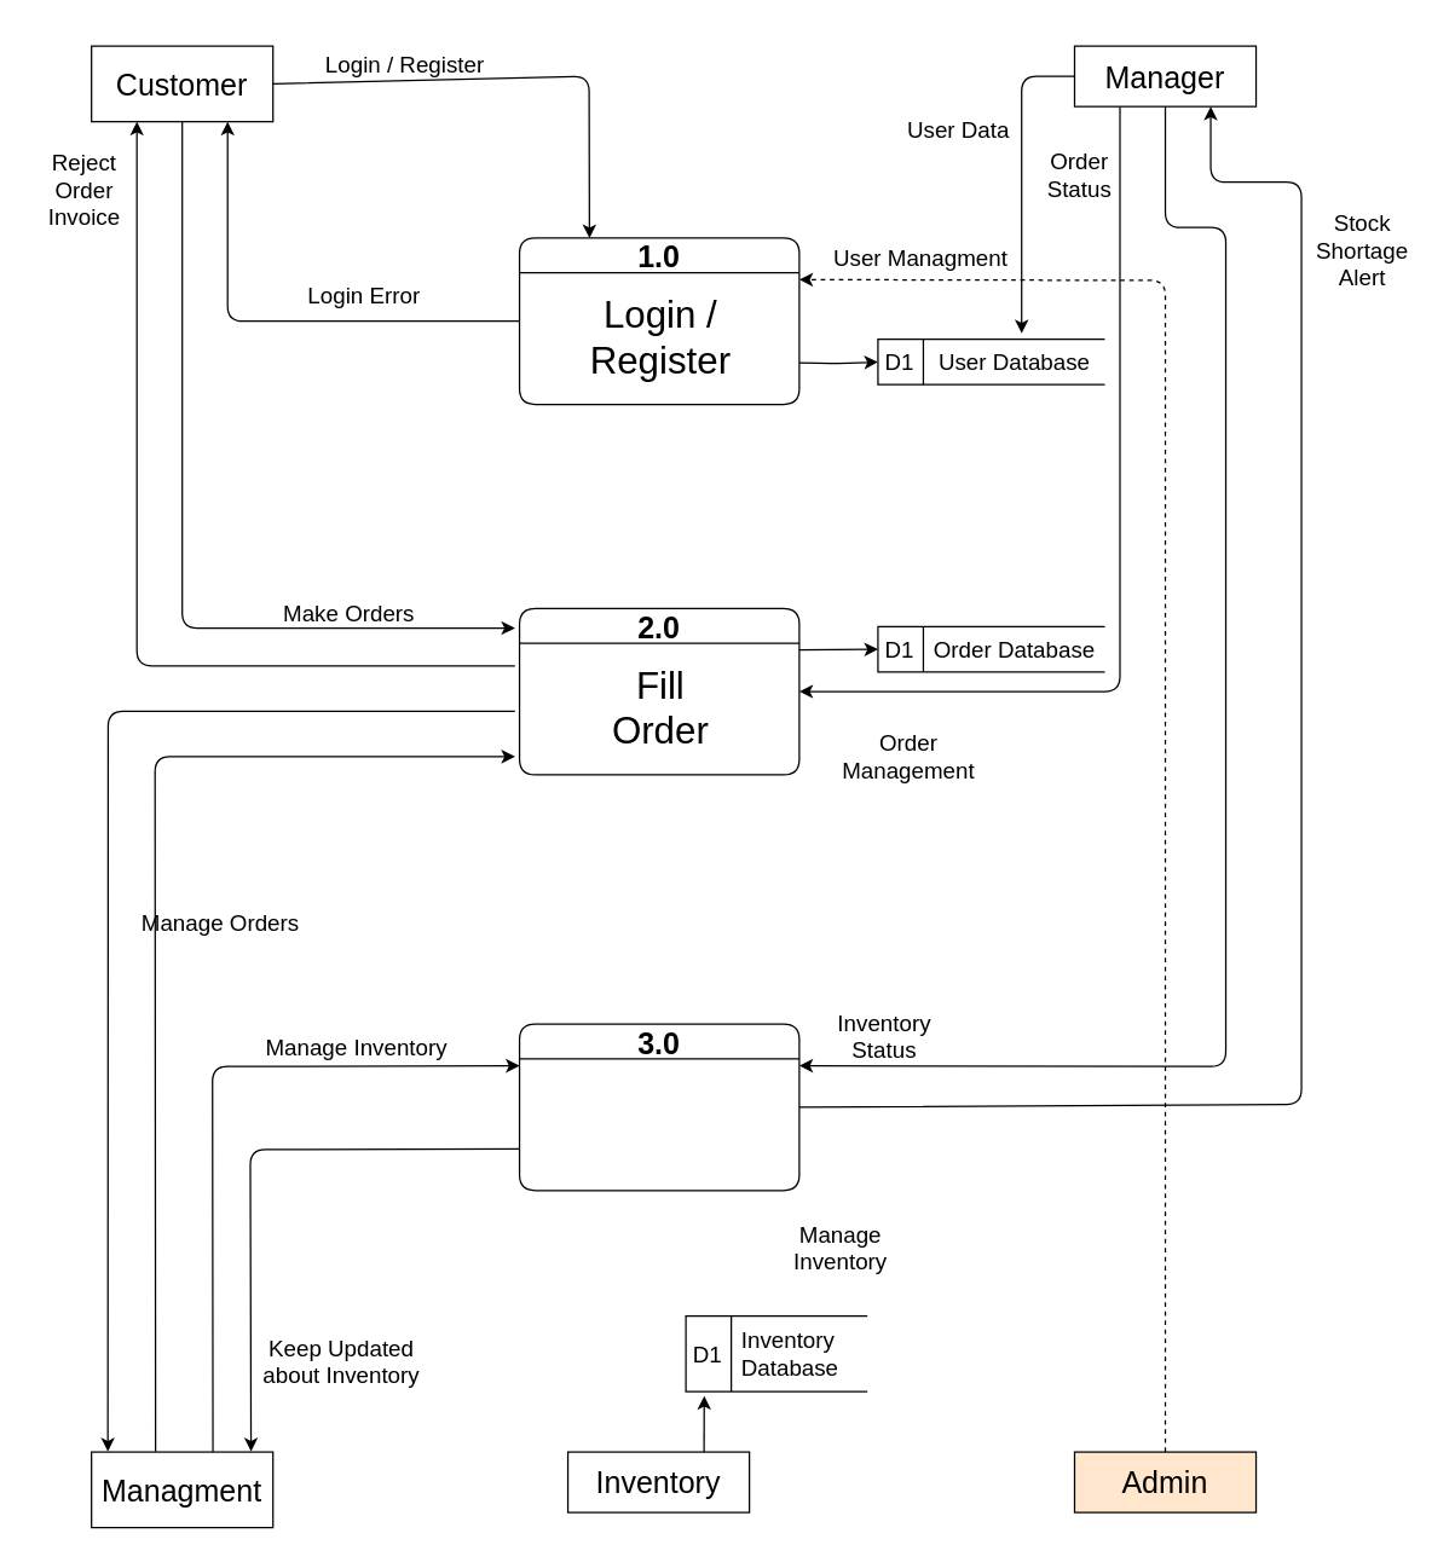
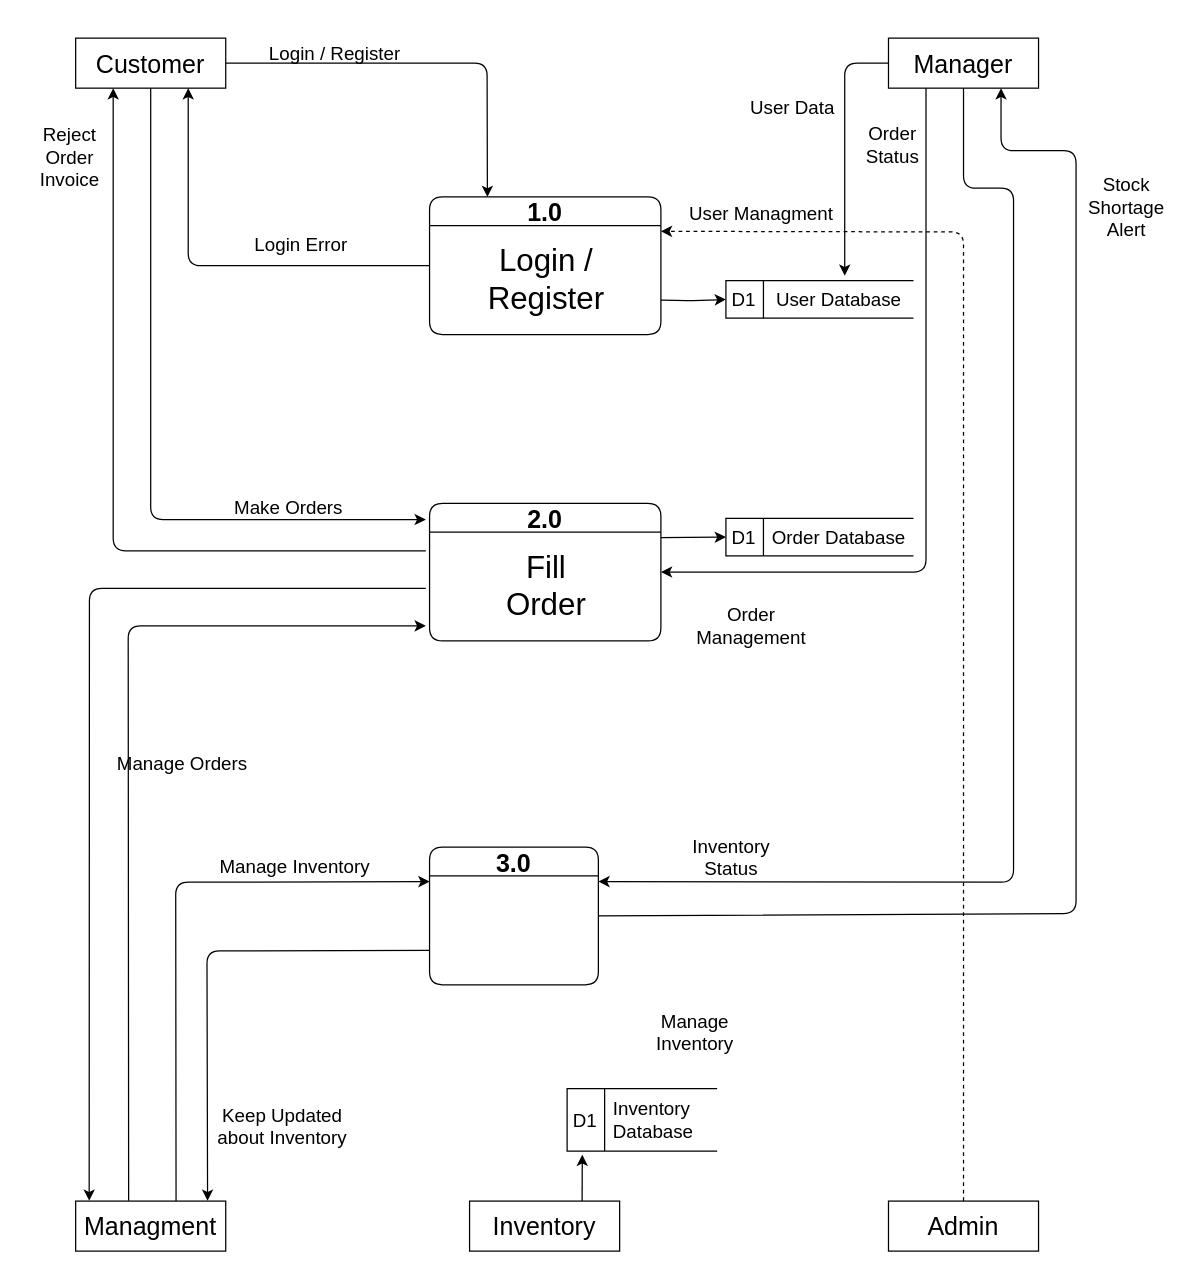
  <mxCell id="0" />
  <mxCell id="1" parent="0" />
  <mxCell id="2" style="edgeStyle=none;html=1;exitX=0.5;exitY=1;exitDx=0;exitDy=0;fontSize=15;" edge="1" parent="1" source="3"><mxGeometry relative="1" as="geometry"><mxPoint x="340" y="415" as="targetPoint" /><Array as="points"><mxPoint x="120" y="415" /></Array></mxGeometry></mxCell>
- <mxCell id="3" value="&lt;font style=&quot;font-size: 20px;&quot;&gt;Customer&lt;/font&gt;" style="rounded=0;whiteSpace=wrap;html=1;fontSize=14;" vertex="1" parent="1"><mxGeometry x="60" y="30" width="120" height="50" as="geometry" /></mxCell>
+ <mxCell id="3" value="&lt;font style=&quot;font-size: 20px;&quot;&gt;Customer&lt;/font&gt;" style="rounded=0;whiteSpace=wrap;html=1;fontSize=14;" vertex="1" parent="1"><mxGeometry x="60" y="30" width="120" height="40" as="geometry" /></mxCell>
  <mxCell id="4" style="edgeStyle=none;html=1;exitX=0.25;exitY=1;exitDx=0;exitDy=0;entryX=1;entryY=0.5;entryDx=0;entryDy=0;fontSize=15;" edge="1" parent="1" source="6" target="20"><mxGeometry relative="1" as="geometry"><Array as="points"><mxPoint x="740" y="457" /></Array></mxGeometry></mxCell>
  <mxCell id="5" style="edgeStyle=none;html=1;exitX=0.5;exitY=1;exitDx=0;exitDy=0;entryX=1;entryY=0.25;entryDx=0;entryDy=0;fontSize=15;" edge="1" parent="1" source="6" target="24"><mxGeometry relative="1" as="geometry"><Array as="points"><mxPoint x="770" y="150" /><mxPoint x="810" y="150" /><mxPoint x="810" y="705" /></Array></mxGeometry></mxCell>
  <mxCell id="6" value="&lt;div style=&quot;text-align: start;&quot;&gt;&lt;font style=&quot;background-color: initial; font-size: 20px;&quot;&gt;Manager&lt;/font&gt;&lt;span style=&quot;background-color: initial; color: rgba(0, 0, 0, 0); font-family: monospace; font-size: 0px; text-align: start;&quot;&gt;%3CmxGraphModel%3E%3Croot%3E%3CmxCell%20id%3D%220%22%2F%3E%3CmxCell%20id%3D%221%22%20parent%3D%220%22%2F%3E%3CmxCell%20id%3D%222%22%20value%3D%22%26lt%3Bfont%20style%3D%26quot%3Bfont-size%3A%2020px%3B%26quot%3B%26gt%3BCustomer%26lt%3B%2Ffont%26gt%3B%22%20style%3D%22rounded%3D0%3BwhiteSpace%3Dwrap%3Bhtml%3D1%3BfontSize%3D14%3B%22%20vertex%3D%221%22%20parent%3D%221%22%3E%3CmxGeometry%20x%3D%22130%22%20y%3D%2270%22%20width%3D%22120%22%20height%3D%2240%22%20as%3D%22geometry%22%2F%3E%3C%2FmxCell%3E%3C%2Froot%3E%3C%2FmxGraphModel%3E&lt;/span&gt;&lt;span style=&quot;background-color: initial; font-size: 0px;&quot;&gt;&lt;font face=&quot;monospace&quot; color=&quot;rgba(0, 0, 0, 0)&quot;&gt;https://music.youtube.com/watch?v=BXsjKvdEae4&amp;amp;si=lK1nP5Bo9hr5hulV&lt;/font&gt;&lt;/span&gt;&lt;/div&gt;" style="rounded=0;whiteSpace=wrap;html=1;fontSize=14;" vertex="1" parent="1"><mxGeometry x="710" y="30" width="120" height="40" as="geometry" /></mxCell>
  <mxCell id="7" style="edgeStyle=none;html=1;exitX=0.5;exitY=0;exitDx=0;exitDy=0;entryX=1;entryY=0.25;entryDx=0;entryDy=0;fontSize=15;dashed=1;" edge="1" parent="1" source="8" target="15"><mxGeometry relative="1" as="geometry"><Array as="points"><mxPoint x="770" y="185" /></Array></mxGeometry></mxCell>
- <mxCell id="8" value="&lt;div style=&quot;text-align: start;&quot;&gt;&lt;span style=&quot;font-size: 20px;&quot;&gt;Admin&lt;/span&gt;&lt;/div&gt;" style="rounded=0;whiteSpace=wrap;html=1;fontSize=14;fillColor=#ffe6cc;" vertex="1" parent="1"><mxGeometry x="710" y="960" width="120" height="40" as="geometry" /></mxCell>
+ <mxCell id="8" value="&lt;div style=&quot;text-align: start;&quot;&gt;&lt;span style=&quot;font-size: 20px;&quot;&gt;Admin&lt;/span&gt;&lt;/div&gt;" style="rounded=0;whiteSpace=wrap;html=1;fontSize=14;" vertex="1" parent="1"><mxGeometry x="710" y="960" width="120" height="40" as="geometry" /></mxCell>
  <mxCell id="9" style="edgeStyle=none;html=1;exitX=0.75;exitY=0;exitDx=0;exitDy=0;entryX=0.101;entryY=1.058;entryDx=0;entryDy=0;entryPerimeter=0;fontSize=15;" edge="1" parent="1" source="10" target="35"><mxGeometry relative="1" as="geometry" /></mxCell>
  <mxCell id="10" value="&lt;div style=&quot;text-align: start;&quot;&gt;&lt;span style=&quot;font-size: 20px;&quot;&gt;Inventory&lt;/span&gt;&lt;/div&gt;" style="rounded=0;whiteSpace=wrap;html=1;fontSize=14;" vertex="1" parent="1"><mxGeometry x="375" y="960" width="120" height="40" as="geometry" /></mxCell>
  <mxCell id="11" style="edgeStyle=none;html=1;exitX=0.353;exitY=-0.007;exitDx=0;exitDy=0;fontSize=15;exitPerimeter=0;" edge="1" parent="1" source="13"><mxGeometry relative="1" as="geometry"><mxPoint x="340" y="500" as="targetPoint" /><Array as="points"><mxPoint x="102" y="500" /></Array></mxGeometry></mxCell>
  <mxCell id="12" style="edgeStyle=none;html=1;entryX=0;entryY=0.25;entryDx=0;entryDy=0;fontSize=15;exitX=0.669;exitY=0.024;exitDx=0;exitDy=0;exitPerimeter=0;" edge="1" parent="1" source="13" target="24"><mxGeometry relative="1" as="geometry"><Array as="points"><mxPoint x="140" y="705" /></Array></mxGeometry></mxCell>
- <mxCell id="13" value="&lt;div style=&quot;text-align: start;&quot;&gt;&lt;span style=&quot;font-size: 20px;&quot;&gt;Managment&lt;/span&gt;&lt;/div&gt;" style="rounded=0;whiteSpace=wrap;html=1;fontSize=14;" vertex="1" parent="1"><mxGeometry x="60" y="960" width="120" height="50" as="geometry" /></mxCell>
+ <mxCell id="13" value="&lt;div style=&quot;text-align: start;&quot;&gt;&lt;span style=&quot;font-size: 20px;&quot;&gt;Managment&lt;/span&gt;&lt;/div&gt;" style="rounded=0;whiteSpace=wrap;html=1;fontSize=14;" vertex="1" parent="1"><mxGeometry x="60" y="960" width="120" height="40" as="geometry" /></mxCell>
  <mxCell id="14" style="edgeStyle=none;html=1;exitX=1;exitY=0.75;exitDx=0;exitDy=0;entryX=0;entryY=0.5;entryDx=0;entryDy=0;fontSize=15;" edge="1" parent="1" source="15" target="31"><mxGeometry relative="1" as="geometry"><Array as="points"><mxPoint x="550" y="240" /></Array></mxGeometry></mxCell>
  <mxCell id="15" value="&lt;font style=&quot;font-size: 20px;&quot;&gt;1.0&lt;/font&gt;" style="swimlane;whiteSpace=wrap;html=1;rounded=1;fontSize=15;" vertex="1" parent="1"><mxGeometry x="343" y="157" width="185" height="110" as="geometry" /></mxCell>
  <mxCell id="16" value="Login /&lt;br&gt;Register" style="text;html=1;align=center;verticalAlign=middle;resizable=0;points=[];autosize=1;strokeColor=none;fillColor=none;fontSize=25;" vertex="1" parent="15"><mxGeometry x="32.5" y="30" width="120" height="70" as="geometry" /></mxCell>
  <mxCell id="17" style="edgeStyle=none;html=1;entryX=0.25;entryY=1;entryDx=0;entryDy=0;fontSize=15;" edge="1" parent="1" target="3"><mxGeometry relative="1" as="geometry"><mxPoint x="340" y="440" as="sourcePoint" /><Array as="points"><mxPoint x="90" y="440" /></Array></mxGeometry></mxCell>
  <mxCell id="18" style="edgeStyle=none;html=1;entryX=0.09;entryY=-0.007;entryDx=0;entryDy=0;entryPerimeter=0;fontSize=15;" edge="1" parent="1" target="13"><mxGeometry relative="1" as="geometry"><mxPoint x="340" y="470" as="sourcePoint" /><Array as="points"><mxPoint x="71" y="470" /></Array></mxGeometry></mxCell>
  <mxCell id="19" style="edgeStyle=none;html=1;exitX=1;exitY=0.25;exitDx=0;exitDy=0;entryX=0;entryY=0.5;entryDx=0;entryDy=0;fontSize=15;" edge="1" parent="1" source="20" target="33"><mxGeometry relative="1" as="geometry" /></mxCell>
  <mxCell id="20" value="&lt;font style=&quot;font-size: 20px;&quot;&gt;2.0&lt;/font&gt;" style="swimlane;whiteSpace=wrap;html=1;rounded=1;fontSize=15;" vertex="1" parent="1"><mxGeometry x="343" y="402" width="185" height="110" as="geometry" /></mxCell>
  <mxCell id="21" value="Fill&lt;br&gt;Order" style="text;html=1;align=center;verticalAlign=middle;resizable=0;points=[];autosize=1;strokeColor=none;fillColor=none;fontSize=25;" vertex="1" parent="20"><mxGeometry x="47.5" y="30" width="90" height="70" as="geometry" /></mxCell>
  <mxCell id="22" style="edgeStyle=none;html=1;exitX=0;exitY=0.75;exitDx=0;exitDy=0;entryX=0.879;entryY=-0.007;entryDx=0;entryDy=0;entryPerimeter=0;fontSize=15;" edge="1" parent="1" source="24" target="13"><mxGeometry relative="1" as="geometry"><Array as="points"><mxPoint x="165" y="760" /></Array></mxGeometry></mxCell>
  <mxCell id="23" style="edgeStyle=none;html=1;exitX=1;exitY=0.5;exitDx=0;exitDy=0;entryX=0.75;entryY=1;entryDx=0;entryDy=0;fontSize=15;" edge="1" parent="1" source="24" target="6"><mxGeometry relative="1" as="geometry"><Array as="points"><mxPoint x="860" y="730" /><mxPoint x="860" y="120" /><mxPoint x="800" y="120" /></Array></mxGeometry></mxCell>
- <mxCell id="24" value="&lt;font style=&quot;font-size: 20px;&quot;&gt;3.0&lt;/font&gt;" style="swimlane;whiteSpace=wrap;html=1;rounded=1;fontSize=15;" vertex="1" parent="1"><mxGeometry x="343" y="677" width="185" height="110" as="geometry" /></mxCell>
+ <mxCell id="24" value="&lt;font style=&quot;font-size: 20px;&quot;&gt;3.0&lt;/font&gt;" style="swimlane;whiteSpace=wrap;html=1;rounded=1;fontSize=15;" vertex="1" parent="1"><mxGeometry x="343" y="677" width="135" height="110" as="geometry" /></mxCell>
  <mxCell id="25" value="" style="endArrow=classic;html=1;fontSize=20;entryX=0.25;entryY=0;entryDx=0;entryDy=0;exitX=1;exitY=0.5;exitDx=0;exitDy=0;" edge="1" parent="1" source="3" target="15"><mxGeometry width="50" height="50" relative="1" as="geometry"><mxPoint x="530" y="300" as="sourcePoint" /><mxPoint x="580" y="250" as="targetPoint" /><Array as="points"><mxPoint x="389" y="50" /></Array></mxGeometry></mxCell>
  <mxCell id="26" value="&lt;font style=&quot;font-size: 15px;&quot;&gt;Login / Register&lt;/font&gt;" style="text;html=1;align=center;verticalAlign=middle;resizable=0;points=[];autosize=1;strokeColor=none;fillColor=none;fontSize=20;" vertex="1" parent="1"><mxGeometry x="202" y="20" width="130" height="40" as="geometry" /></mxCell>
  <mxCell id="27" value="" style="endArrow=classic;html=1;fontSize=15;exitX=0;exitY=0.5;exitDx=0;exitDy=0;" edge="1" parent="1" source="6"><mxGeometry width="50" height="50" relative="1" as="geometry"><mxPoint x="530" y="300" as="sourcePoint" /><mxPoint x="675" y="220" as="targetPoint" /><Array as="points"><mxPoint x="675" y="50" /></Array></mxGeometry></mxCell>
  <mxCell id="28" value="User Data" style="text;html=1;align=center;verticalAlign=middle;resizable=0;points=[];autosize=1;strokeColor=none;fillColor=none;fontSize=15;" vertex="1" parent="1"><mxGeometry x="588" y="70" width="90" height="30" as="geometry" /></mxCell>
  <mxCell id="29" value="" style="endArrow=classic;html=1;fontSize=15;entryX=0.75;entryY=1;entryDx=0;entryDy=0;exitX=0;exitY=0.5;exitDx=0;exitDy=0;" edge="1" parent="1" source="15" target="3"><mxGeometry width="50" height="50" relative="1" as="geometry"><mxPoint x="530" y="300" as="sourcePoint" /><mxPoint x="580" y="250" as="targetPoint" /><Array as="points"><mxPoint x="150" y="212" /></Array></mxGeometry></mxCell>
  <mxCell id="30" value="Login Error" style="text;html=1;align=center;verticalAlign=middle;resizable=0;points=[];autosize=1;strokeColor=none;fillColor=none;fontSize=15;" vertex="1" parent="1"><mxGeometry x="190" y="180" width="100" height="30" as="geometry" /></mxCell>
  <mxCell id="31" value="D1" style="html=1;dashed=0;whitespace=wrap;shape=mxgraph.dfd.dataStoreID;align=left;spacingLeft=3;points=[[0,0],[0.5,0],[1,0],[0,0.5],[1,0.5],[0,1],[0.5,1],[1,1]];rounded=1;fontSize=15;" vertex="1" parent="1"><mxGeometry x="580" y="224" width="150" height="30" as="geometry" /></mxCell>
  <mxCell id="32" value="User Database" style="text;html=1;align=center;verticalAlign=middle;resizable=0;points=[];autosize=1;strokeColor=none;fillColor=none;fontSize=15;" vertex="1" parent="1"><mxGeometry x="610" y="224" width="120" height="30" as="geometry" /></mxCell>
  <mxCell id="33" value="D1" style="html=1;dashed=0;whitespace=wrap;shape=mxgraph.dfd.dataStoreID;align=left;spacingLeft=3;points=[[0,0],[0.5,0],[1,0],[0,0.5],[1,0.5],[0,1],[0.5,1],[1,1]];rounded=1;fontSize=15;" vertex="1" parent="1"><mxGeometry x="580" y="414" width="150" height="30" as="geometry" /></mxCell>
  <mxCell id="34" value="Order Database" style="text;html=1;align=center;verticalAlign=middle;resizable=0;points=[];autosize=1;strokeColor=none;fillColor=none;fontSize=15;" vertex="1" parent="1"><mxGeometry x="605" y="414" width="130" height="30" as="geometry" /></mxCell>
  <mxCell id="35" value="D1" style="html=1;dashed=0;whitespace=wrap;shape=mxgraph.dfd.dataStoreID;align=left;spacingLeft=3;points=[[0,0],[0.5,0],[1,0],[0,0.5],[1,0.5],[0,1],[0.5,1],[1,1]];rounded=1;fontSize=15;" vertex="1" parent="1"><mxGeometry x="453" y="870" width="120" height="50" as="geometry" /></mxCell>
  <mxCell id="36" value="Inventory&lt;br&gt;Database" style="text;html=1;align=left;verticalAlign=middle;resizable=0;points=[];autosize=1;strokeColor=none;fillColor=none;fontSize=15;" vertex="1" parent="1"><mxGeometry x="488" y="870" width="90" height="50" as="geometry" /></mxCell>
  <mxCell id="37" value="User Managment" style="text;html=1;align=center;verticalAlign=middle;resizable=0;points=[];autosize=1;strokeColor=none;fillColor=none;fontSize=15;" vertex="1" parent="1"><mxGeometry x="538" y="155" width="140" height="30" as="geometry" /></mxCell>
  <mxCell id="38" value="Stock&lt;br&gt;Shortage&lt;br&gt;Alert" style="text;html=1;align=center;verticalAlign=middle;resizable=0;points=[];autosize=1;strokeColor=none;fillColor=none;fontSize=15;" vertex="1" parent="1"><mxGeometry x="860" y="130" width="80" height="70" as="geometry" /></mxCell>
  <mxCell id="39" value="Order &lt;br&gt;Status" style="text;html=1;align=center;verticalAlign=middle;resizable=0;points=[];autosize=1;strokeColor=none;fillColor=none;fontSize=15;" vertex="1" parent="1"><mxGeometry x="678" y="90" width="70" height="50" as="geometry" /></mxCell>
  <mxCell id="40" value="Order &lt;br&gt;Management" style="text;html=1;align=center;verticalAlign=middle;resizable=0;points=[];autosize=1;strokeColor=none;fillColor=none;fontSize=15;" vertex="1" parent="1"><mxGeometry x="545" y="475" width="110" height="50" as="geometry" /></mxCell>
  <mxCell id="41" value="Inventory&lt;br&gt;Status" style="text;html=1;align=center;verticalAlign=middle;resizable=0;points=[];autosize=1;strokeColor=none;fillColor=none;fontSize=15;" vertex="1" parent="1"><mxGeometry x="539" y="660" width="90" height="50" as="geometry" /></mxCell>
  <mxCell id="42" value="Manage&lt;br&gt;Inventory" style="text;html=1;align=center;verticalAlign=middle;resizable=0;points=[];autosize=1;strokeColor=none;fillColor=none;fontSize=15;" vertex="1" parent="1"><mxGeometry x="510" y="800" width="90" height="50" as="geometry" /></mxCell>
  <mxCell id="43" value="Keep Updated&lt;br&gt;about Inventory" style="text;html=1;align=center;verticalAlign=middle;resizable=0;points=[];autosize=1;strokeColor=none;fillColor=none;fontSize=15;" vertex="1" parent="1"><mxGeometry x="160" y="875" width="130" height="50" as="geometry" /></mxCell>
  <mxCell id="44" value="Manage Inventory" style="text;html=1;align=center;verticalAlign=middle;resizable=0;points=[];autosize=1;strokeColor=none;fillColor=none;fontSize=15;" vertex="1" parent="1"><mxGeometry x="165" y="677" width="140" height="30" as="geometry" /></mxCell>
  <mxCell id="45" value="Manage Orders" style="text;html=1;align=center;verticalAlign=middle;resizable=0;points=[];autosize=1;strokeColor=none;fillColor=none;fontSize=15;" vertex="1" parent="1"><mxGeometry x="80" y="595" width="130" height="30" as="geometry" /></mxCell>
  <mxCell id="46" value="Make Orders" style="text;html=1;align=center;verticalAlign=middle;resizable=0;points=[];autosize=1;strokeColor=none;fillColor=none;fontSize=15;" vertex="1" parent="1"><mxGeometry x="175" y="390" width="110" height="30" as="geometry" /></mxCell>
  <mxCell id="47" value="Reject&lt;br&gt;Order&lt;br&gt;Invoice" style="text;html=1;align=center;verticalAlign=middle;resizable=0;points=[];autosize=1;strokeColor=none;fillColor=none;fontSize=15;" vertex="1" parent="1"><mxGeometry x="20" y="90" width="70" height="70" as="geometry" /></mxCell>
